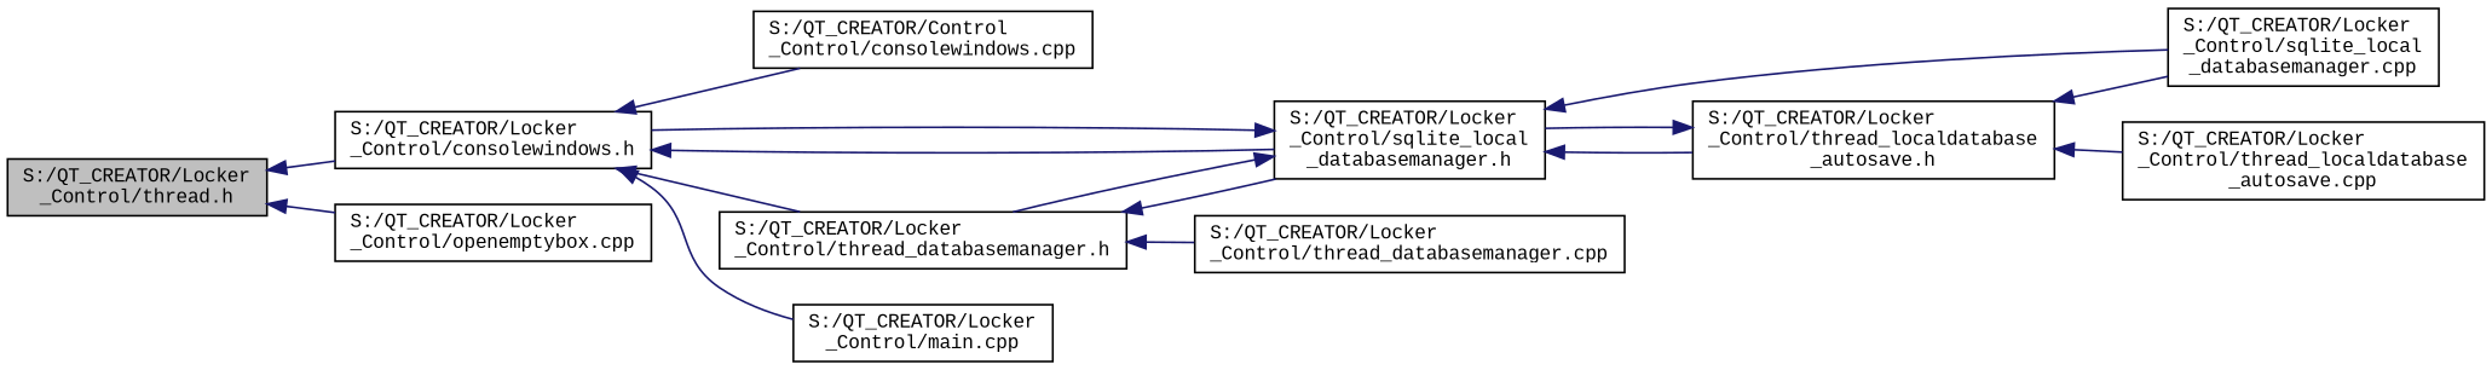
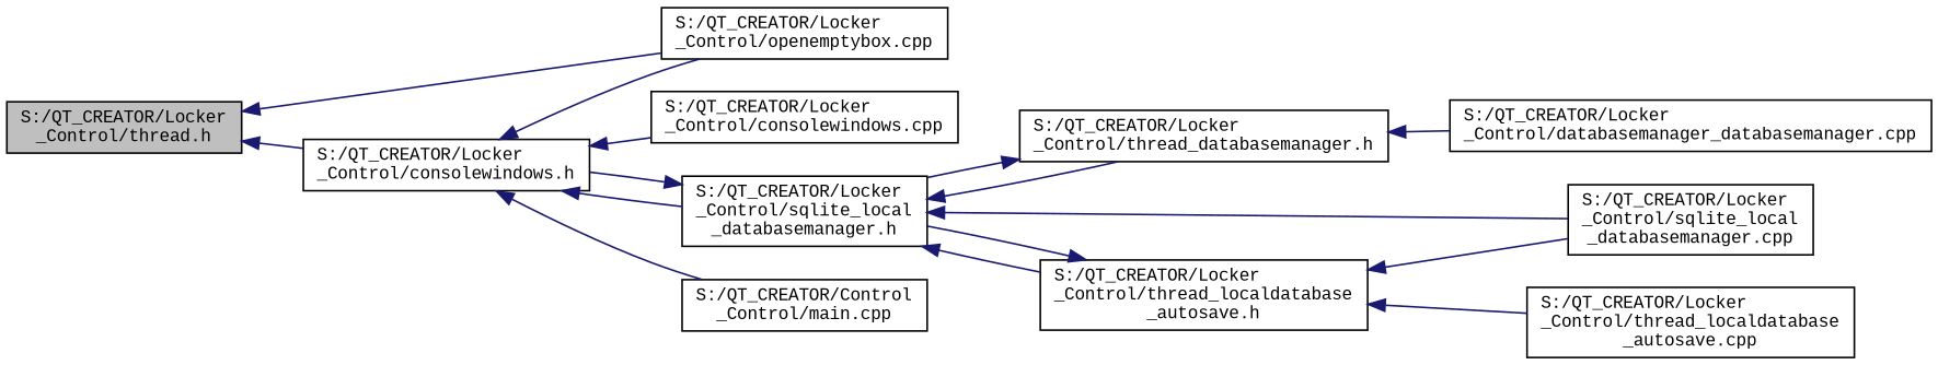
  digraph {
    fontname="Liberation Mono"
    rankdir=LR
    node [color=black fillcolor=white fontname="Liberation Mono" fontsize=10 shape=record style=filled]
    edge [color=midnightblue dir=back fontname="Liberation Mono" fontsize=10 labelfontname=Helvetica labelfontsize=10 style=solid]
    n1 [fillcolor=grey75 fontcolor=black height=0.2 label="S:/QT_CREATOR/Locker\l_Control/thread.h" width=0.4]
    n2 [height=0.2 label="S:/QT_CREATOR/Locker\l_Control/consolewindows.h" width=0.4]
    n3 [height=0.2 label="S:/QT_CREATOR/Locker\l_Control/openemptybox.cpp" width=0.4]
-   n4 [height=0.2 label="S:/QT_CREATOR/Control\l_Control/consolewindows.cpp" width=0.4]
+   n4 [height=0.2 label="S:/QT_CREATOR/Locker\l_Control/consolewindows.cpp" width=0.4]
    n5 [height=0.2 label="S:/QT_CREATOR/Locker\l_Control/thread_databasemanager.h" width=0.4]
    n6 [height=0.2 label="S:/QT_CREATOR/Locker\l_Control/sqlite_local\l_databasemanager.h" width=0.4]
-   n7 [height=0.2 label="S:/QT_CREATOR/Locker\l_Control/main.cpp" width=0.4]
-   n8 [height=0.2 label="S:/QT_CREATOR/Locker\l_Control/thread_databasemanager.cpp" width=0.4]
+   n7 [height=0.2 label="S:/QT_CREATOR/Control\l_Control/main.cpp" width=0.4]
+   n8 [height=0.2 label="S:/QT_CREATOR/Locker\l_Control/databasemanager_databasemanager.cpp" width=0.4]
    n9 [height=0.2 label="S:/QT_CREATOR/Locker\l_Control/thread_localdatabase\l_autosave.h" width=0.4]
    n10 [height=0.2 label="S:/QT_CREATOR/Locker\l_Control/sqlite_local\l_databasemanager.cpp" width=0.4]
    n11 [height=0.2 label="S:/QT_CREATOR/Locker\l_Control/thread_localdatabase\l_autosave.cpp" width=0.4]
    n1 -> n2
    n1 -> n3
    n2 -> n4
-   n2 -> n5
+   n2 -> n3
    n2 -> n6
    n2 -> n7
    n5 -> n6
    n5 -> n8
    n6 -> n2
    n6 -> n5
    n6 -> n9
    n6 -> n10
    n9 -> n6
    n9 -> n10
    n9 -> n11
  }
